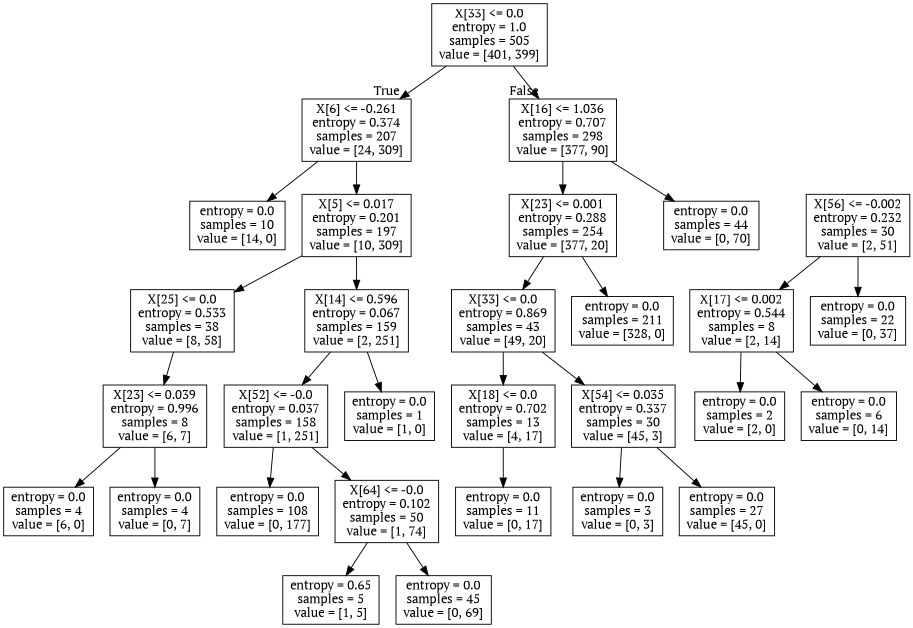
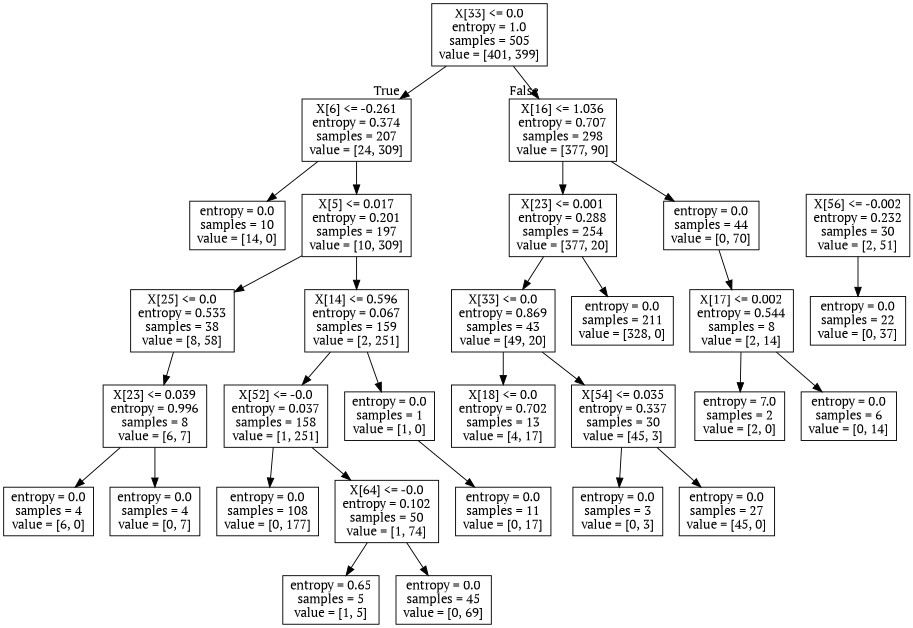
  digraph {
    fontname="PT Serif"
    node [fontname="PT Serif" shape=box]
    edge [fontname="PT Serif"]
    n1 [label="X[33] <= 0.0\nentropy = 1.0\nsamples = 505\nvalue = [401, 399]"]
    n2 [label="X[6] <= -0.261\nentropy = 0.374\nsamples = 207\nvalue = [24, 309]"]
    n3 [label="X[16] <= 1.036\nentropy = 0.707\nsamples = 298\nvalue = [377, 90]"]
    n4 [label="entropy = 0.0\nsamples = 10\nvalue = [14, 0]"]
    n5 [label="X[5] <= 0.017\nentropy = 0.201\nsamples = 197\nvalue = [10, 309]"]
    n6 [label="X[23] <= 0.001\nentropy = 0.288\nsamples = 254\nvalue = [377, 20]"]
    n7 [label="entropy = 0.0\nsamples = 44\nvalue = [0, 70]"]
    n8 [label="X[25] <= 0.0\nentropy = 0.533\nsamples = 38\nvalue = [8, 58]"]
    n9 [label="X[14] <= 0.596\nentropy = 0.067\nsamples = 159\nvalue = [2, 251]"]
    n10 [label="X[23] <= 0.039\nentropy = 0.996\nsamples = 8\nvalue = [6, 7]"]
    n11 [label="X[52] <= -0.0\nentropy = 0.037\nsamples = 158\nvalue = [1, 251]"]
    n12 [label="entropy = 0.0\nsamples = 1\nvalue = [1, 0]"]
    n13 [label="X[56] <= -0.002\nentropy = 0.232\nsamples = 30\nvalue = [2, 51]"]
    n14 [label="X[17] <= 0.002\nentropy = 0.544\nsamples = 8\nvalue = [2, 14]"]
    n15 [label="entropy = 0.0\nsamples = 22\nvalue = [0, 37]"]
    n16 [label="entropy = 0.0\nsamples = 4\nvalue = [6, 0]"]
    n17 [label="entropy = 0.0\nsamples = 4\nvalue = [0, 7]"]
-   n18 [label="entropy = 0.0\nsamples = 2\nvalue = [2, 0]"]
+   n18 [label="entropy = 7.0\nsamples = 2\nvalue = [2, 0]"]
    n19 [label="entropy = 0.0\nsamples = 6\nvalue = [0, 14]"]
    n20 [label="entropy = 0.0\nsamples = 108\nvalue = [0, 177]"]
    n21 [label="X[64] <= -0.0\nentropy = 0.102\nsamples = 50\nvalue = [1, 74]"]
    n22 [label="entropy = 0.65\nsamples = 5\nvalue = [1, 5]"]
    n23 [label="entropy = 0.0\nsamples = 45\nvalue = [0, 69]"]
    n24 [label="X[33] <= 0.0\nentropy = 0.869\nsamples = 43\nvalue = [49, 20]"]
    n25 [label="entropy = 0.0\nsamples = 211\nvalue = [328, 0]"]
    n26 [label="X[18] <= 0.0\nentropy = 0.702\nsamples = 13\nvalue = [4, 17]"]
    n27 [label="X[54] <= 0.035\nentropy = 0.337\nsamples = 30\nvalue = [45, 3]"]
    n28 [label="entropy = 0.0\nsamples = 11\nvalue = [0, 17]"]
    n29 [label="entropy = 0.0\nsamples = 3\nvalue = [0, 3]"]
    n30 [label="entropy = 0.0\nsamples = 27\nvalue = [45, 0]"]
    n1 -> n2 [headlabel=True labelangle=45 labeldistance=2.5]
    n1 -> n3 [headlabel=False labelangle=-45 labeldistance=2.5]
    n2 -> n4
    n2 -> n5
    n3 -> n6
    n3 -> n7
    n5 -> n8
    n5 -> n9
    n6 -> n24
    n6 -> n25
    n8 -> n10
    n9 -> n11
    n9 -> n12
    n10 -> n16
    n10 -> n17
    n11 -> n20
    n11 -> n21
-   n13 -> n14
+   n7 -> n14
    n13 -> n15
    n14 -> n18
    n14 -> n19
    n21 -> n22
    n21 -> n23
    n24 -> n26
    n24 -> n27
-   n26 -> n28
+   n12 -> n28
    n27 -> n29
    n27 -> n30
  }
